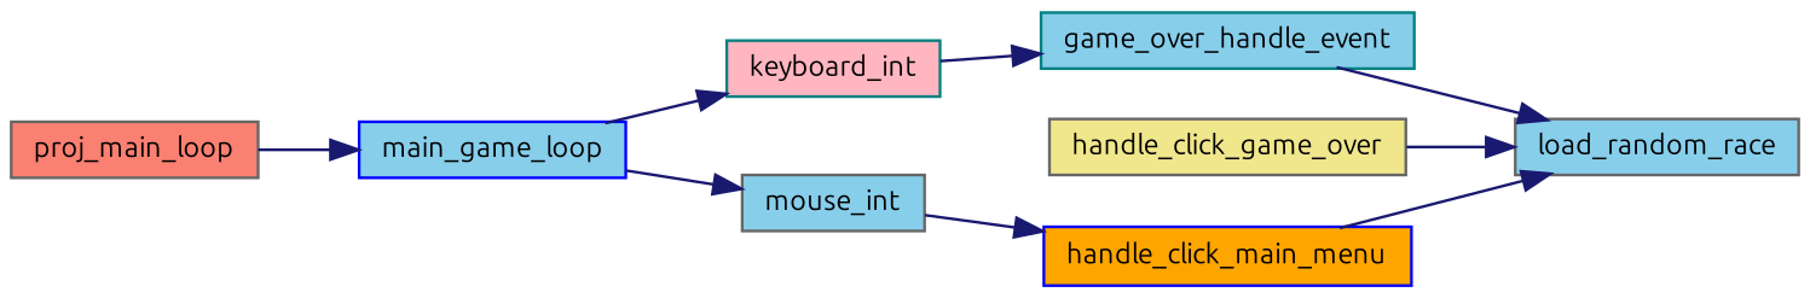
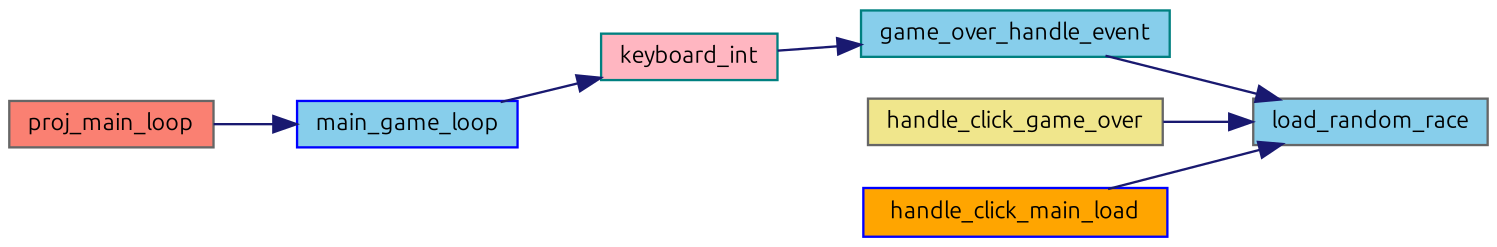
  digraph {
    fontname=Ubuntu
    rankdir=RL
    node [color=gray40 fillcolor=skyblue fontname=Ubuntu fontsize=10 shape=record style=filled]
    edge [color=midnightblue dir=back fontname=Ubuntu fontsize=10 labelfontname=Helvetica labelfontsize=10 style=solid]
    n1 [fontcolor=black height=0.2 label=load_random_race width=0.4]
    n2 [color=teal height=0.2 label=game_over_handle_event width=0.4]
    n3 [fillcolor=khaki height=0.2 label=handle_click_game_over width=0.4]
-   n4 [color=blue fillcolor=orange height=0.2 label=handle_click_main_menu width=0.4]
+   n4 [color=blue fillcolor=orange height=0.2 label=handle_click_main_load width=0.4]
    n5 [color=teal fillcolor=lightpink height=0.2 label=keyboard_int width=0.4]
-   n6 [height=0.2 label=mouse_int width=0.4]
    n7 [color=blue height=0.2 label=main_game_loop width=0.4]
    n8 [fillcolor=salmon height=0.2 label=proj_main_loop width=0.4]
    n1 -> n2
    n1 -> n3
    n1 -> n4
    n2 -> n5
-   n4 -> n6
    n5 -> n7
-   n6 -> n7
    n7 -> n8
  }
